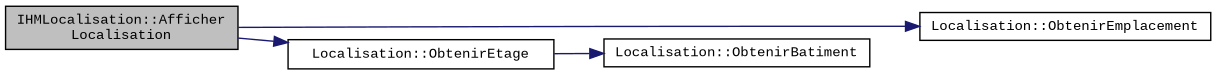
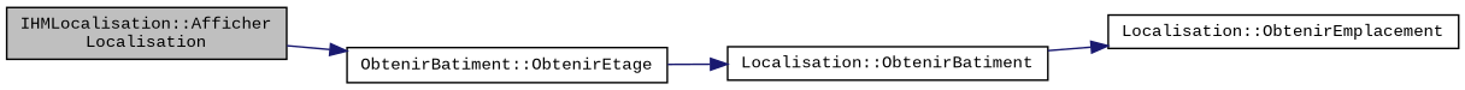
  digraph {
    fontname="Liberation Mono"
    rankdir=LR
    node [color=black fillcolor=white fontname="Liberation Mono" fontsize=10 shape=record style=filled]
    edge [color=midnightblue fontname="Liberation Mono" fontsize=10 labelfontname=Helvetica labelfontsize=10 style=solid]
    n1 [fillcolor=grey75 fontcolor=black height=0.2 label="IHMLocalisation::Afficher\lLocalisation" width=0.4]
    n2 [height=0.2 label="Localisation::ObtenirEmplacement" width=0.4]
-   n3 [height=0.2 label="Localisation::ObtenirEtage" width=0.4]
+   n3 [height=0.2 label="ObtenirBatiment::ObtenirEtage" width=0.4]
    n4 [height=0.2 label="Localisation::ObtenirBatiment" width=0.4]
-   n1 -> n2
+   n4 -> n2
    n1 -> n3
    n3 -> n4
  }
